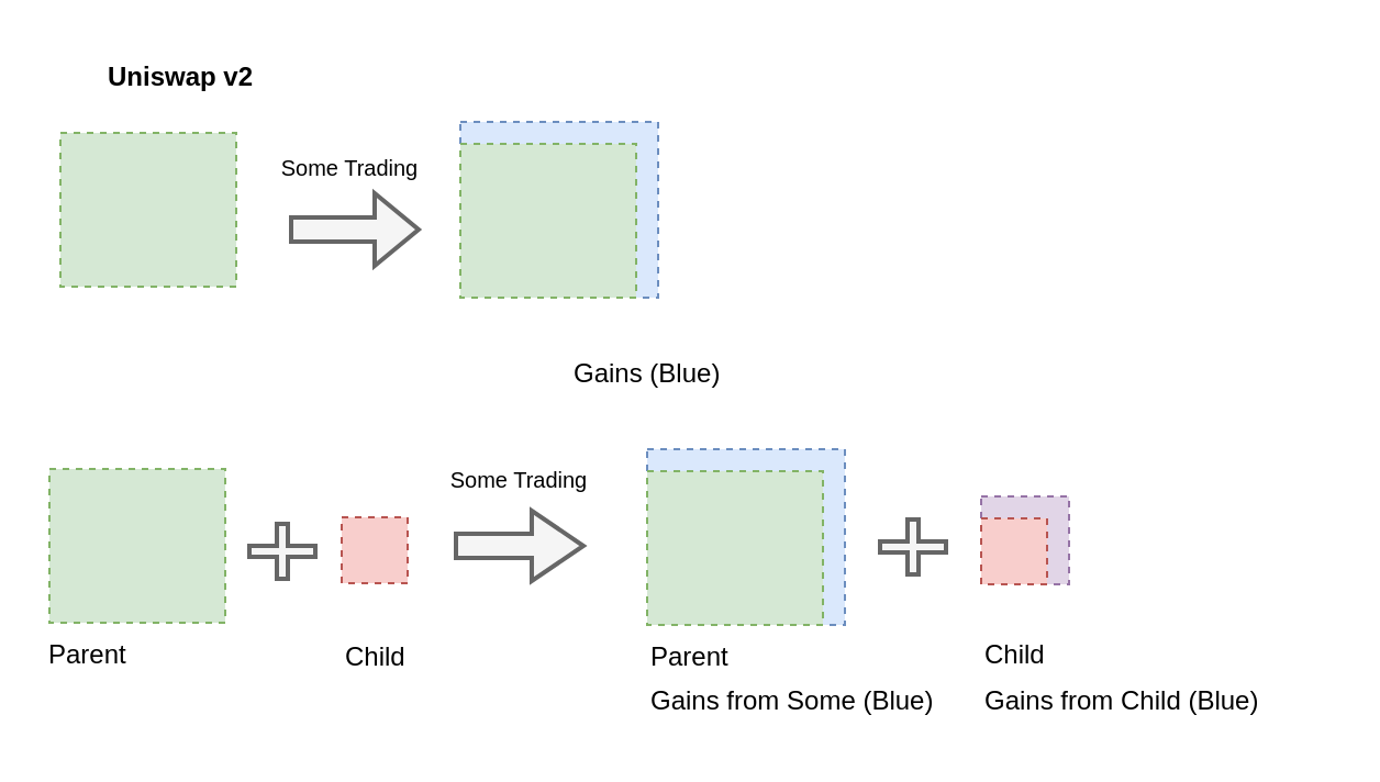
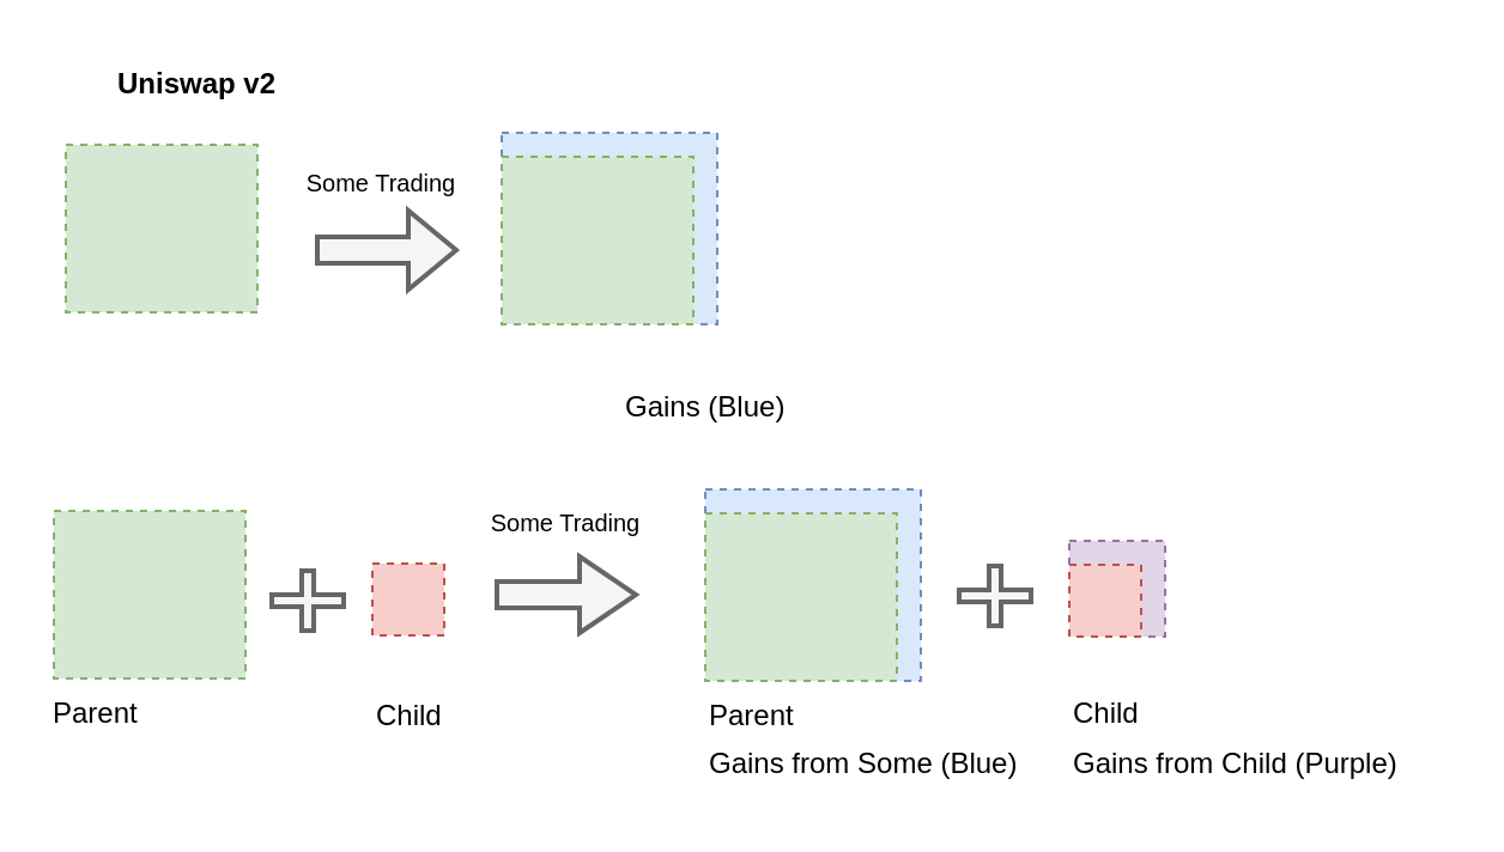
  <mxCell id="0" />
  <mxCell id="1" parent="0" />
  <mxCell id="2" value="" style="whiteSpace=wrap;html=1;aspect=fixed;fillColor=#e1d5e7;strokeColor=#9673a6;dashed=1;" parent="1" vertex="1"><mxGeometry x="446" y="225.5" width="40" height="40" as="geometry" /></mxCell>
  <mxCell id="3" value="" style="rounded=0;whiteSpace=wrap;html=1;fillColor=#dae8fc;strokeColor=#6c8ebf;dashed=1;" parent="1" vertex="1"><mxGeometry x="294" y="204" width="90" height="80" as="geometry" /></mxCell>
  <mxCell id="4" value="" style="shape=flexArrow;endArrow=classic;html=1;rounded=0;fillColor=#f5f5f5;strokeColor=#666666;strokeWidth=2;" parent="1" edge="1"><mxGeometry width="50" height="50" relative="1" as="geometry"><mxPoint x="131" y="104" as="sourcePoint" /><mxPoint x="191" y="104" as="targetPoint" /></mxGeometry></mxCell>
  <mxCell id="5" value="" style="rounded=0;whiteSpace=wrap;html=1;fillColor=#d5e8d4;strokeColor=#82b366;dashed=1;" parent="1" vertex="1"><mxGeometry x="22" y="213" width="80" height="70" as="geometry" /></mxCell>
  <mxCell id="6" value="" style="rounded=0;whiteSpace=wrap;html=1;fillColor=#d5e8d4;strokeColor=#82b366;dashed=1;" parent="1" vertex="1"><mxGeometry x="294" y="214" width="80" height="70" as="geometry" /></mxCell>
  <mxCell id="7" value="" style="rounded=0;whiteSpace=wrap;html=1;fillColor=#f8cecc;strokeColor=#b85450;dashed=1;" parent="1" vertex="1"><mxGeometry x="446" y="235.5" width="30" height="30" as="geometry" /></mxCell>
- <mxCell id="8" value="&lt;font style=&quot;font-size: 12px;&quot;&gt;Gains from Child (Blue)&lt;/font&gt;" style="text;html=1;strokeColor=none;fillColor=none;align=left;verticalAlign=middle;whiteSpace=wrap;rounded=0;" parent="1" vertex="1"><mxGeometry x="446" y="304" width="160" height="30" as="geometry" /></mxCell>
+ <mxCell id="8" value="&lt;font style=&quot;font-size: 12px;&quot;&gt;Gains from Child (Purple)&lt;/font&gt;" style="text;html=1;strokeColor=none;fillColor=none;align=left;verticalAlign=middle;whiteSpace=wrap;rounded=0;" parent="1" vertex="1"><mxGeometry x="446" y="304" width="160" height="30" as="geometry" /></mxCell>
  <mxCell id="9" value="&lt;font style=&quot;font-size: 12px;&quot;&gt;&lt;font style=&quot;font-size: 12px;&quot;&gt;Gains from&lt;/font&gt;&lt;font style=&quot;font-size: 12px;&quot;&gt; Some (Blue)&lt;/font&gt;&lt;/font&gt;" style="text;html=1;strokeColor=none;fillColor=none;align=left;verticalAlign=middle;whiteSpace=wrap;rounded=0;" parent="1" vertex="1"><mxGeometry x="294" y="304" width="140" height="30" as="geometry" /></mxCell>
  <mxCell id="10" value="&lt;b&gt;Uniswap v2&lt;/b&gt;" style="text;html=1;strokeColor=none;fillColor=none;align=center;verticalAlign=middle;whiteSpace=wrap;rounded=0;" parent="1" vertex="1"><mxGeometry x="37" y="20" width="90" height="30" as="geometry" /></mxCell>
  <mxCell id="11" value="" style="shape=cross;whiteSpace=wrap;html=1;fillColor=#f5f5f5;fontColor=#333333;strokeColor=#666666;strokeWidth=2;" parent="1" vertex="1"><mxGeometry x="400" y="236" width="30" height="25" as="geometry" /></mxCell>
  <mxCell id="12" value="&lt;font style=&quot;font-size: 10px;&quot;&gt;Some Trading&lt;/font&gt;" style="text;html=1;strokeColor=none;fillColor=none;align=center;verticalAlign=middle;whiteSpace=wrap;rounded=0;" parent="1" vertex="1"><mxGeometry x="117" y="61" width="84" height="30" as="geometry" /></mxCell>
  <mxCell id="13" value="" style="rounded=0;whiteSpace=wrap;html=1;fillColor=#f8cecc;strokeColor=#b85450;dashed=1;" parent="1" vertex="1"><mxGeometry x="155" y="235" width="30" height="30" as="geometry" /></mxCell>
  <mxCell id="14" value="" style="shape=cross;whiteSpace=wrap;html=1;fillColor=#f5f5f5;fontColor=#333333;strokeColor=#666666;strokeWidth=2;" parent="1" vertex="1"><mxGeometry x="113" y="238" width="30" height="25" as="geometry" /></mxCell>
  <mxCell id="15" value="" style="rounded=0;whiteSpace=wrap;html=1;fillColor=#d5e8d4;strokeColor=#82b366;dashed=1;" parent="1" vertex="1"><mxGeometry x="27" y="60" width="80" height="70" as="geometry" /></mxCell>
  <mxCell id="16" value="" style="rounded=0;whiteSpace=wrap;html=1;fillColor=#dae8fc;strokeColor=#6c8ebf;dashed=1;" parent="1" vertex="1"><mxGeometry x="209" y="55" width="90" height="80" as="geometry" /></mxCell>
  <mxCell id="17" value="" style="rounded=0;whiteSpace=wrap;html=1;fillColor=#d5e8d4;strokeColor=#82b366;dashed=1;" parent="1" vertex="1"><mxGeometry x="209" y="65" width="80" height="70" as="geometry" /></mxCell>
  <mxCell id="18" value="" style="shape=flexArrow;endArrow=classic;html=1;rounded=0;strokeColor=#666666;fillColor=#f5f5f5;strokeWidth=2;endWidth=19;endSize=7.17;" parent="1" edge="1"><mxGeometry width="50" height="50" relative="1" as="geometry"><mxPoint x="206" y="248" as="sourcePoint" /><mxPoint x="266" y="248" as="targetPoint" /></mxGeometry></mxCell>
  <mxCell id="19" value="&lt;font style=&quot;font-size: 10px;&quot;&gt;Some Trading&lt;/font&gt;" style="text;html=1;strokeColor=none;fillColor=none;align=center;verticalAlign=middle;whiteSpace=wrap;rounded=0;" parent="1" vertex="1"><mxGeometry x="194" y="203" width="84" height="30" as="geometry" /></mxCell>
  <mxCell id="20" value="Gains (Blue)" style="text;html=1;strokeColor=none;fillColor=none;align=left;verticalAlign=middle;whiteSpace=wrap;rounded=0;" parent="1" vertex="1"><mxGeometry x="259" y="155" width="140" height="30" as="geometry" /></mxCell>
  <mxCell id="21" value="&lt;font style=&quot;font-size: 12px;&quot;&gt;Parent&lt;/font&gt;" style="text;html=1;strokeColor=none;fillColor=none;align=left;verticalAlign=middle;whiteSpace=wrap;rounded=0;" parent="1" vertex="1"><mxGeometry x="20" y="283" width="84" height="30" as="geometry" /></mxCell>
  <mxCell id="22" value="&lt;font style=&quot;font-size: 12px;&quot;&gt;Child&lt;/font&gt;" style="text;html=1;strokeColor=none;fillColor=none;align=left;verticalAlign=middle;whiteSpace=wrap;rounded=0;" parent="1" vertex="1"><mxGeometry x="155" y="284" width="84" height="30" as="geometry" /></mxCell>
  <mxCell id="23" value="&lt;font style=&quot;font-size: 12px;&quot;&gt;Parent&lt;/font&gt;" style="text;html=1;strokeColor=none;fillColor=none;align=left;verticalAlign=middle;whiteSpace=wrap;rounded=0;" parent="1" vertex="1"><mxGeometry x="294" y="283" width="80" height="31" as="geometry" /></mxCell>
  <mxCell id="24" value="&lt;font style=&quot;font-size: 12px;&quot;&gt;Child&lt;/font&gt;" style="text;html=1;strokeColor=none;fillColor=none;align=left;verticalAlign=middle;whiteSpace=wrap;rounded=0;" parent="1" vertex="1"><mxGeometry x="446" y="283" width="84" height="30" as="geometry" /></mxCell>
